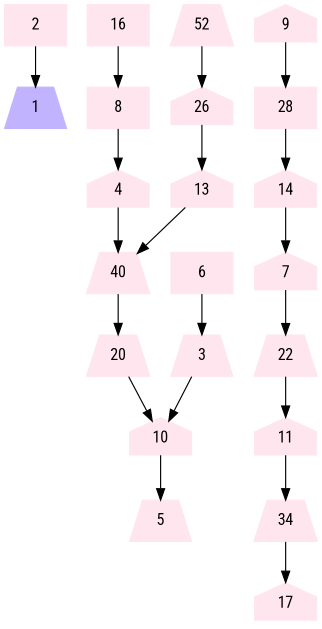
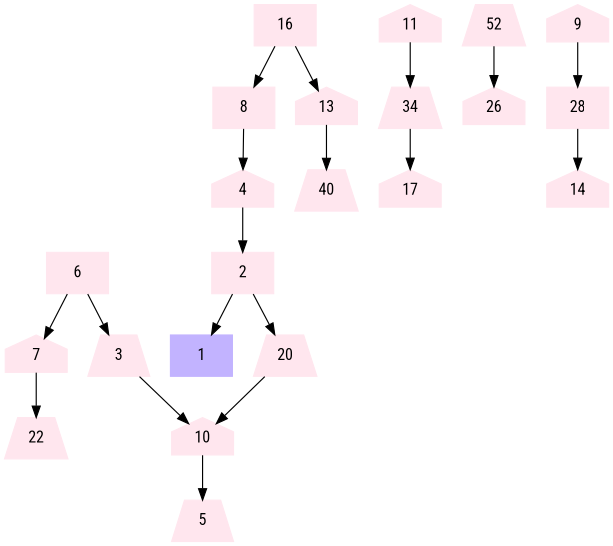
  digraph {
    fontname="Roboto Condensed"
    node [color=".95 .1 1" fontname="Roboto Condensed" shape=house style=filled]
    edge [fontname="Roboto Condensed"]
-   1 [color=".7 .3 1.0" shape=trapezium]
+   1 [color=".7 .3 1.0" shape=box]
    2 [shape=box]
    3 [shape=trapezium]
    10
    5 [shape=trapezium]
    16 [shape=box]
    8 [shape=box]
    4
    6 [shape=box]
    22 [shape=trapezium]
    7
    11
    34 [shape=trapezium]
    17
    52 [shape=trapezium]
    26
    13
    40 [shape=trapezium]
    20 [shape=trapezium]
    28 [shape=box]
    9
    14
    2 -> 1
    3 -> 10
    10 -> 5
    16 -> 8
    8 -> 4
-   4 -> 40
+   4 -> 2
    6 -> 3
-   22 -> 11
    7 -> 22
    11 -> 34
    34 -> 17
    52 -> 26
-   26 -> 13
+   16 -> 13
    13 -> 40
-   40 -> 20
+   2 -> 20
    20 -> 10
    28 -> 14
    9 -> 28
-   14 -> 7
+   6 -> 7
  }
